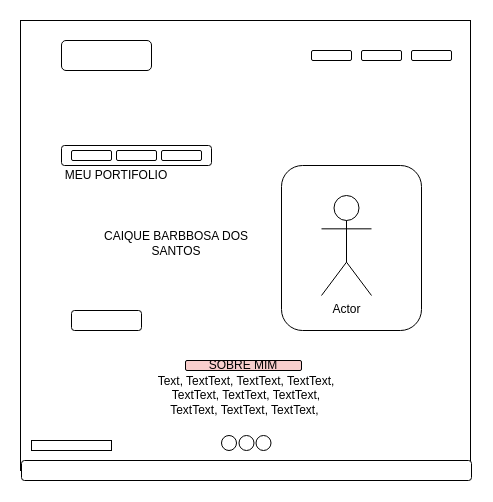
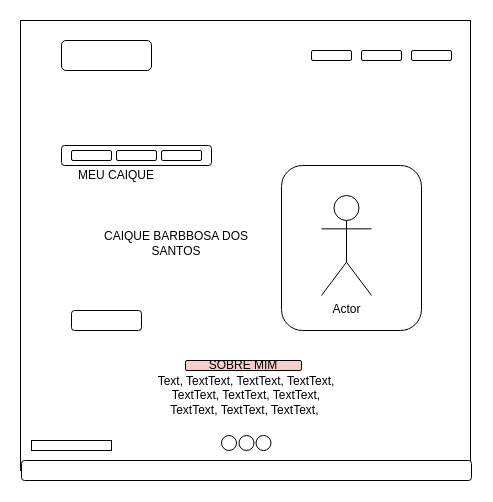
  <mxCell id="0" />
  <mxCell id="1" parent="0" />
  <mxCell id="2" value="" style="whiteSpace=wrap;html=1;aspect=fixed;" vertex="1" parent="1"><mxGeometry x="20" y="20" width="450" height="450" as="geometry" /></mxCell>
  <mxCell id="3" value="" style="rounded=1;whiteSpace=wrap;html=1;" vertex="1" parent="1"><mxGeometry x="21" y="460" width="450" height="20" as="geometry" /></mxCell>
  <mxCell id="4" value="" style="rounded=1;whiteSpace=wrap;html=1;" vertex="1" parent="1"><mxGeometry x="311" y="50" width="40" height="10" as="geometry" /></mxCell>
  <mxCell id="5" value="" style="rounded=1;whiteSpace=wrap;html=1;" vertex="1" parent="1"><mxGeometry x="361" y="50" width="40" height="10" as="geometry" /></mxCell>
  <mxCell id="6" value="" style="rounded=1;whiteSpace=wrap;html=1;" vertex="1" parent="1"><mxGeometry x="411" y="50" width="40" height="10" as="geometry" /></mxCell>
  <mxCell id="7" value="" style="rounded=1;whiteSpace=wrap;html=1;" vertex="1" parent="1"><mxGeometry x="61" y="40" width="90" height="30" as="geometry" /></mxCell>
  <mxCell id="8" value="" style="rounded=1;whiteSpace=wrap;html=1;" vertex="1" parent="1"><mxGeometry x="281" y="165" width="140" height="165" as="geometry" /></mxCell>
  <mxCell id="9" value="Actor" style="shape=umlActor;verticalLabelPosition=bottom;verticalAlign=top;html=1;outlineConnect=0;" vertex="1" parent="1"><mxGeometry x="321" y="195" width="50" height="100" as="geometry" /></mxCell>
  <mxCell id="10" value="" style="rounded=1;whiteSpace=wrap;html=1;" vertex="1" parent="1"><mxGeometry x="71" y="310" width="70" height="20" as="geometry" /></mxCell>
  <mxCell id="11" value="" style="rounded=1;whiteSpace=wrap;html=1;" vertex="1" parent="1"><mxGeometry x="61" y="145" width="150" height="20" as="geometry" /></mxCell>
  <mxCell id="12" value="" style="rounded=1;whiteSpace=wrap;html=1;" vertex="1" parent="1"><mxGeometry x="161" y="150" width="40" height="10" as="geometry" /></mxCell>
  <mxCell id="13" value="" style="rounded=1;whiteSpace=wrap;html=1;" vertex="1" parent="1"><mxGeometry x="116" y="150" width="40" height="10" as="geometry" /></mxCell>
  <mxCell id="14" value="" style="rounded=1;whiteSpace=wrap;html=1;" vertex="1" parent="1"><mxGeometry x="71" y="150" width="40" height="10" as="geometry" /></mxCell>
- <mxCell id="15" value="MEU PORTIFOLIO" style="text;html=1;align=center;verticalAlign=middle;whiteSpace=wrap;rounded=0;" vertex="1" parent="1"><mxGeometry x="61" y="170" width="110" height="10" as="geometry" /></mxCell>
+ <mxCell id="15" value="MEU CAIQUE" style="text;html=1;align=center;verticalAlign=middle;whiteSpace=wrap;rounded=0;" vertex="1" parent="1"><mxGeometry x="61" y="170" width="110" height="10" as="geometry" /></mxCell>
  <mxCell id="16" value="CAIQUE BARBBOSA DOS SANTOS" style="text;html=1;align=center;verticalAlign=middle;whiteSpace=wrap;rounded=0;" vertex="1" parent="1"><mxGeometry x="101" y="195" width="150" height="95" as="geometry" /></mxCell>
  <mxCell id="17" value="SOBRE MIM" style="rounded=1;whiteSpace=wrap;html=1;fillColor=#f8cecc;" vertex="1" parent="1"><mxGeometry x="185" y="360" width="116" height="10" as="geometry" /></mxCell>
  <mxCell id="18" value="Text, TextText, TextText, TextText, TextText, TextText, TextText, TextText, TextText, TextText,&amp;nbsp;" style="text;html=1;align=center;verticalAlign=middle;whiteSpace=wrap;rounded=0;" vertex="1" parent="1"><mxGeometry x="151" y="380" width="190" height="30" as="geometry" /></mxCell>
  <mxCell id="19" value="" style="ellipse;whiteSpace=wrap;html=1;aspect=fixed;" vertex="1" parent="1"><mxGeometry x="255.5" y="435" width="15" height="15" as="geometry" /></mxCell>
  <mxCell id="20" value="" style="ellipse;whiteSpace=wrap;html=1;aspect=fixed;" vertex="1" parent="1"><mxGeometry x="238.5" y="435" width="15" height="15" as="geometry" /></mxCell>
  <mxCell id="21" value="" style="ellipse;whiteSpace=wrap;html=1;aspect=fixed;" vertex="1" parent="1"><mxGeometry x="221" y="435" width="15" height="15" as="geometry" /></mxCell>
  <mxCell id="22" value="" style="rounded=0;whiteSpace=wrap;html=1;" vertex="1" parent="1"><mxGeometry x="31" y="440" width="80" height="10" as="geometry" /></mxCell>
